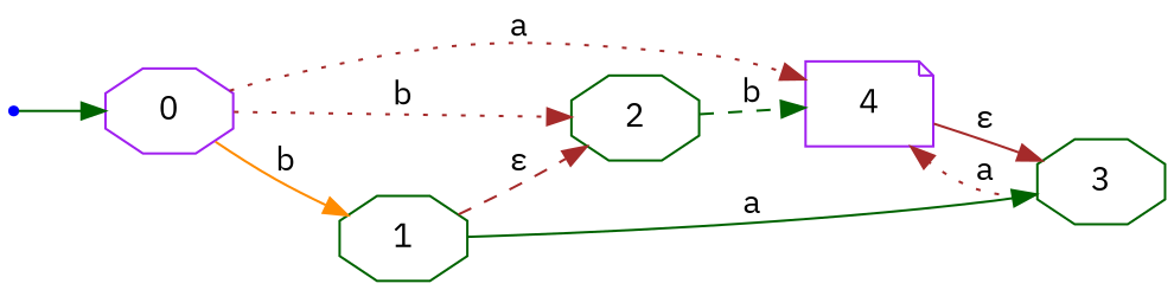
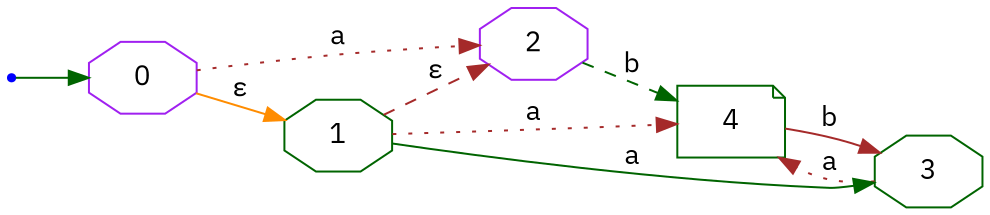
  digraph {
    fontname="IBM Plex Sans"
    rankdir=LR
    node [color=darkgreen fontname="IBM Plex Sans" shape=octagon]
    edge [color=brown fontname="IBM Plex Sans" style=solid]
-   4 [color=purple shape=note]
+   4 [shape=note]
    3
    q [color=blue shape=point]
    0 [color=purple]
-   2
+   2 [color=purple]
    1
-   4 -> 3 [label="ε"]
+   4 -> 3 [label=b]
    3 -> 4 [label=a style=dotted]
    q -> 0 [color=darkgreen]
-   0 -> 2 [label=b style=dotted]
-   0 -> 1 [color=darkorange label=b]
+   0 -> 2 [label=a style=dotted]
+   0 -> 1 [color=darkorange label="ε"]
    2 -> 4 [color=darkgreen label=b style=dashed]
-   0 -> 4 [label=a style=dotted]
+   1 -> 4 [label=a style=dotted]
    1 -> 3 [color=darkgreen label=a]
    1 -> 2 [label="ε" style=dashed]
  }
